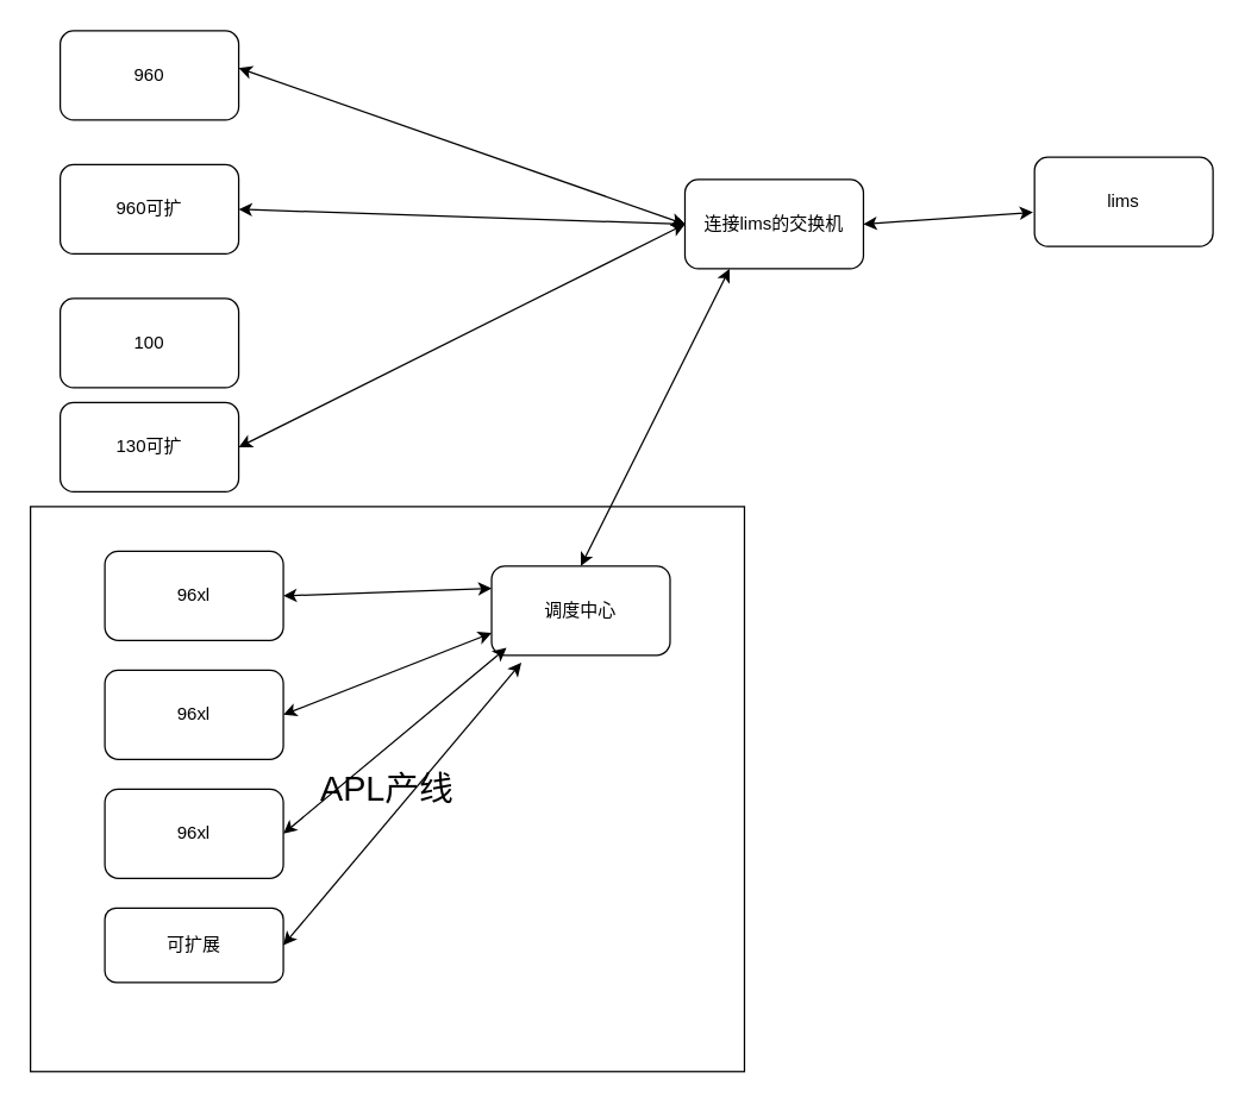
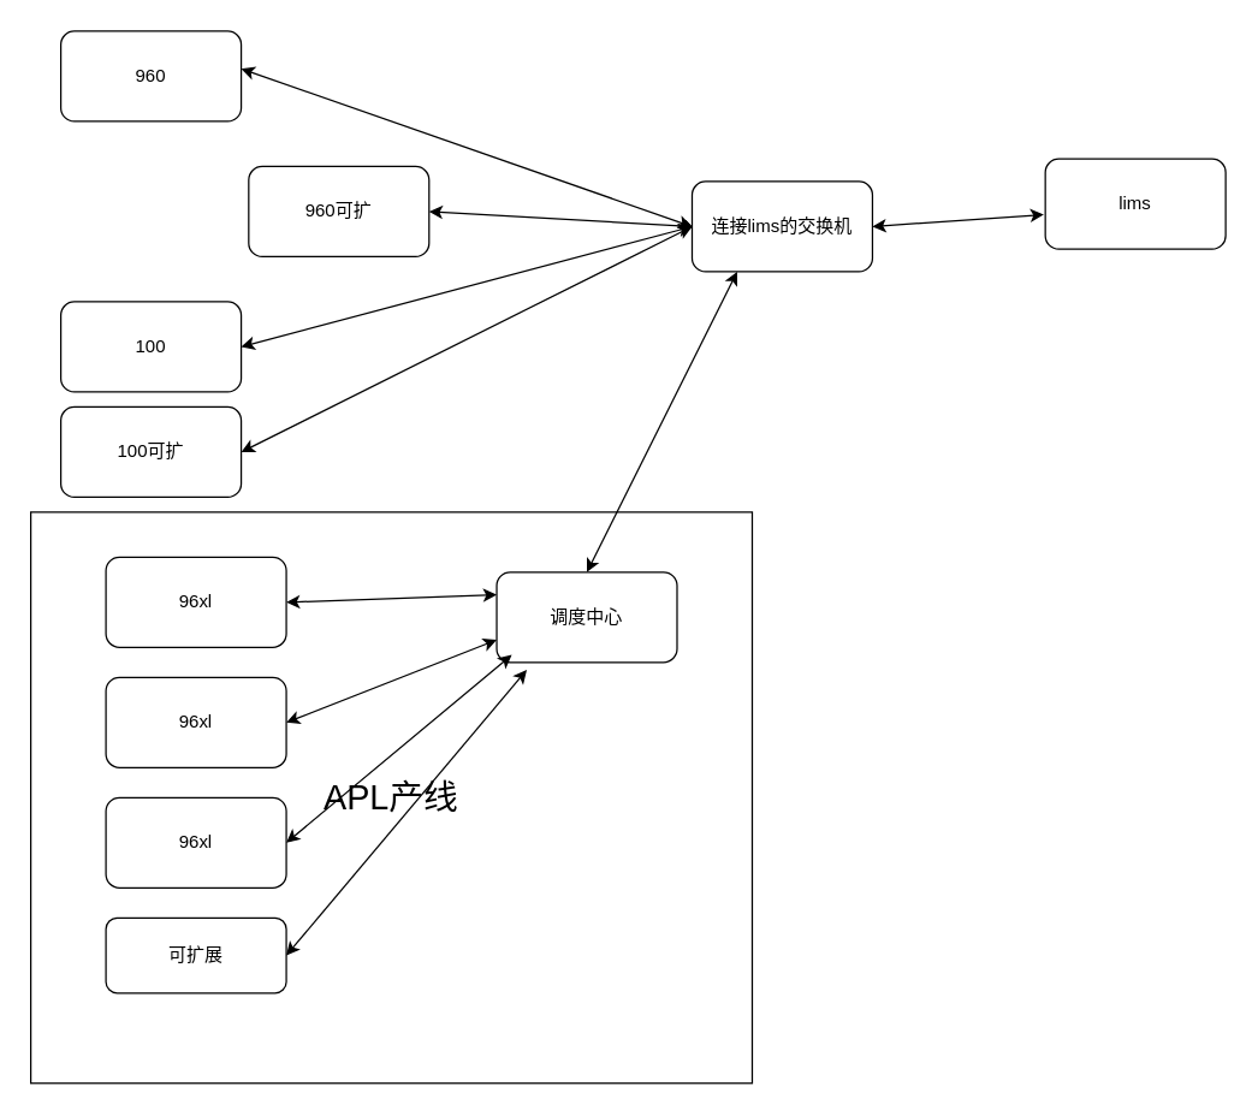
  <mxCell id="0" />
  <mxCell id="1" parent="0" />
- <mxCell id="2" value="960可扩" style="rounded=1;whiteSpace=wrap;html=1;" vertex="1" parent="1"><mxGeometry x="40" y="110" width="120" height="60" as="geometry" /></mxCell>
+ <mxCell id="2" value="960可扩" style="rounded=1;whiteSpace=wrap;html=1;" vertex="1" parent="1"><mxGeometry x="165" y="110" width="120" height="60" as="geometry" /></mxCell>
  <mxCell id="3" value="100" style="rounded=1;whiteSpace=wrap;html=1;" vertex="1" parent="1"><mxGeometry x="40" y="200" width="120" height="60" as="geometry" /></mxCell>
  <mxCell id="4" value="&lt;font style=&quot;font-size: 23px&quot;&gt;APL产线&lt;/font&gt;" style="rounded=0;whiteSpace=wrap;html=1;" vertex="1" parent="1"><mxGeometry x="20" y="340" width="480" height="380" as="geometry" /></mxCell>
  <mxCell id="5" value="调度中心" style="rounded=1;whiteSpace=wrap;html=1;" vertex="1" parent="1"><mxGeometry x="330" y="380" width="120" height="60" as="geometry" /></mxCell>
  <mxCell id="6" value="96xl" style="rounded=1;whiteSpace=wrap;html=1;" vertex="1" parent="1"><mxGeometry x="70" y="370" width="120" height="60" as="geometry" /></mxCell>
  <mxCell id="7" value="96xl" style="rounded=1;whiteSpace=wrap;html=1;" vertex="1" parent="1"><mxGeometry x="70" y="450" width="120" height="60" as="geometry" /></mxCell>
  <mxCell id="8" value="连接lims的交换机" style="rounded=1;whiteSpace=wrap;html=1;" vertex="1" parent="1"><mxGeometry x="460" y="120" width="120" height="60" as="geometry" /></mxCell>
  <mxCell id="9" value="" style="endArrow=classic;startArrow=classic;html=1;exitX=0.5;exitY=0;exitDx=0;exitDy=0;entryX=0.25;entryY=1;entryDx=0;entryDy=0;" edge="1" parent="1" source="5" target="8"><mxGeometry width="50" height="50" relative="1" as="geometry"><mxPoint x="570" y="250" as="sourcePoint" /><mxPoint x="620" y="200" as="targetPoint" /></mxGeometry></mxCell>
+ <mxCell id="10" value="" style="endArrow=classic;startArrow=classic;html=1;exitX=1;exitY=0.5;exitDx=0;exitDy=0;entryX=0;entryY=0.5;entryDx=0;entryDy=0;" edge="1" parent="1" source="3" target="8"><mxGeometry width="50" height="50" relative="1" as="geometry"><mxPoint x="220" y="230" as="sourcePoint" /><mxPoint x="460" as="targetPoint" y="0" /></mxGeometry></mxCell>
  <mxCell id="11" value="" style="endArrow=diamond;startArrow=classic;html=1;exitX=1;exitY=0.5;exitDx=0;exitDy=0;entryX=0;entryY=0.5;entryDx=0;entryDy=0;" edge="1" parent="1" source="2" target="8"><mxGeometry width="50" height="50" relative="1" as="geometry"><mxPoint x="184" y="130" as="sourcePoint" /><mxPoint x="624" as="targetPoint" y="0" /></mxGeometry></mxCell>
  <mxCell id="12" value="" style="endArrow=classic;startArrow=classic;html=1;exitX=1;exitY=0.5;exitDx=0;exitDy=0;entryX=0;entryY=0.25;entryDx=0;entryDy=0;" edge="1" parent="1" source="6" target="5"><mxGeometry width="50" height="50" relative="1" as="geometry"><mxPoint x="240" y="320" as="sourcePoint" /><mxPoint x="290" y="270" as="targetPoint" /></mxGeometry></mxCell>
  <mxCell id="13" value="" style="endArrow=classic;startArrow=classic;html=1;exitX=1;exitY=0.5;exitDx=0;exitDy=0;entryX=0;entryY=0.75;entryDx=0;entryDy=0;" edge="1" parent="1" source="7" target="5"><mxGeometry width="50" height="50" relative="1" as="geometry"><mxPoint x="200" y="410" as="sourcePoint" /><mxPoint x="340" y="405" as="targetPoint" /></mxGeometry></mxCell>
  <mxCell id="14" value="" style="endArrow=classic;startArrow=classic;html=1;exitX=1;exitY=0.5;exitDx=0;exitDy=0;entryX=-0.008;entryY=0.617;entryDx=0;entryDy=0;entryPerimeter=0;" edge="1" parent="1" source="8" target="15"><mxGeometry width="50" height="50" relative="1" as="geometry"><mxPoint x="620" y="160" as="sourcePoint" /><mxPoint x="700" y="150" as="targetPoint" /></mxGeometry></mxCell>
  <mxCell id="15" value="lims" style="rounded=1;whiteSpace=wrap;html=1;" vertex="1" parent="1"><mxGeometry x="695" y="105" width="120" height="60" as="geometry" /></mxCell>
  <mxCell id="16" value="96xl" style="rounded=1;whiteSpace=wrap;html=1;" vertex="1" parent="1"><mxGeometry x="70" y="530" width="120" height="60" as="geometry" /></mxCell>
  <mxCell id="17" value="可扩展" style="rounded=1;whiteSpace=wrap;html=1;" vertex="1" parent="1"><mxGeometry x="70" y="610" width="120" height="50" as="geometry" /></mxCell>
  <mxCell id="18" value="" style="endArrow=classic;startArrow=classic;html=1;exitX=1;exitY=0.5;exitDx=0;exitDy=0;entryX=0;entryY=0.75;entryDx=0;entryDy=0;" edge="1" parent="1" source="16"><mxGeometry width="50" height="50" relative="1" as="geometry"><mxPoint x="200" y="490" as="sourcePoint" /><mxPoint x="340" y="435" as="targetPoint" /></mxGeometry></mxCell>
  <mxCell id="19" value="" style="endArrow=classic;startArrow=classic;html=1;exitX=1;exitY=0.5;exitDx=0;exitDy=0;entryX=0;entryY=0.75;entryDx=0;entryDy=0;" edge="1" parent="1" source="17"><mxGeometry width="50" height="50" relative="1" as="geometry"><mxPoint x="200" y="570" as="sourcePoint" /><mxPoint x="350" y="445" as="targetPoint" /></mxGeometry></mxCell>
  <mxCell id="20" value="960" style="rounded=1;whiteSpace=wrap;html=1;" vertex="1" parent="1"><mxGeometry x="40" y="20" width="120" height="60" as="geometry" /></mxCell>
  <mxCell id="21" value="" style="endArrow=classic;startArrow=classic;html=1;exitX=1;exitY=0.5;exitDx=0;exitDy=0;entryX=0;entryY=0.5;entryDx=0;entryDy=0;" edge="1" parent="1" target="8"><mxGeometry width="50" height="50" relative="1" as="geometry"><mxPoint x="160" y="45" as="sourcePoint" /><mxPoint x="460" y="55" as="targetPoint" /></mxGeometry></mxCell>
- <mxCell id="22" value="130可扩" style="rounded=1;whiteSpace=wrap;html=1;" vertex="1" parent="1"><mxGeometry x="40" y="270" width="120" height="60" as="geometry" /></mxCell>
+ <mxCell id="22" value="100可扩" style="rounded=1;whiteSpace=wrap;html=1;" vertex="1" parent="1"><mxGeometry x="40" y="270" width="120" height="60" as="geometry" /></mxCell>
  <mxCell id="23" value="" style="endArrow=classic;startArrow=classic;html=1;exitX=1;exitY=0.5;exitDx=0;exitDy=0;" edge="1" parent="1" source="22"><mxGeometry width="50" height="50" relative="1" as="geometry"><mxPoint x="170" y="240" as="sourcePoint" /><mxPoint x="460" y="150" as="targetPoint" /></mxGeometry></mxCell>
